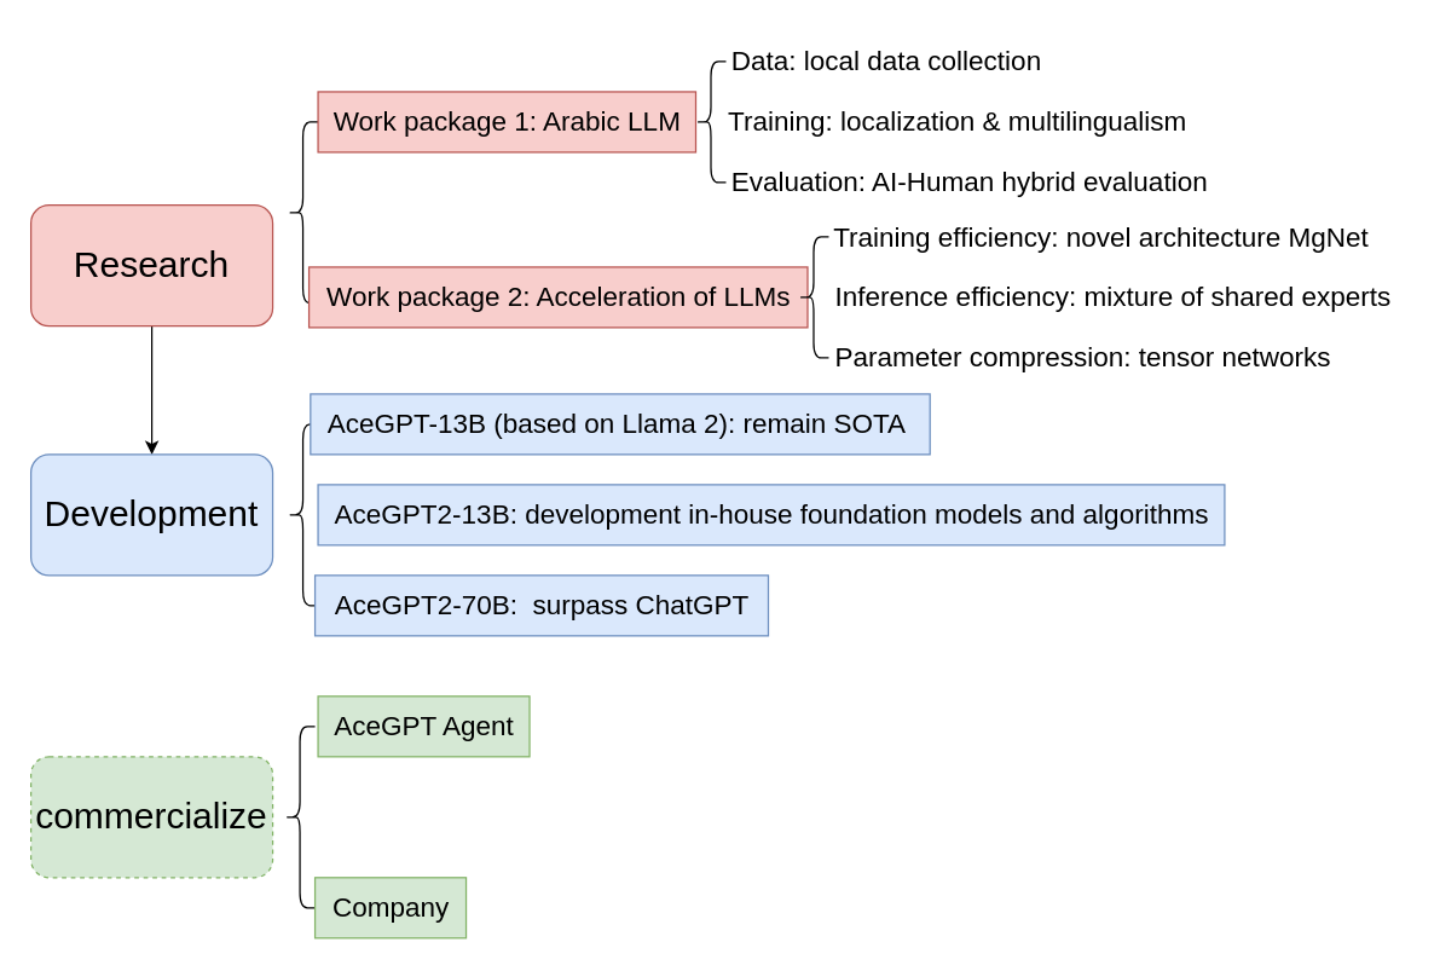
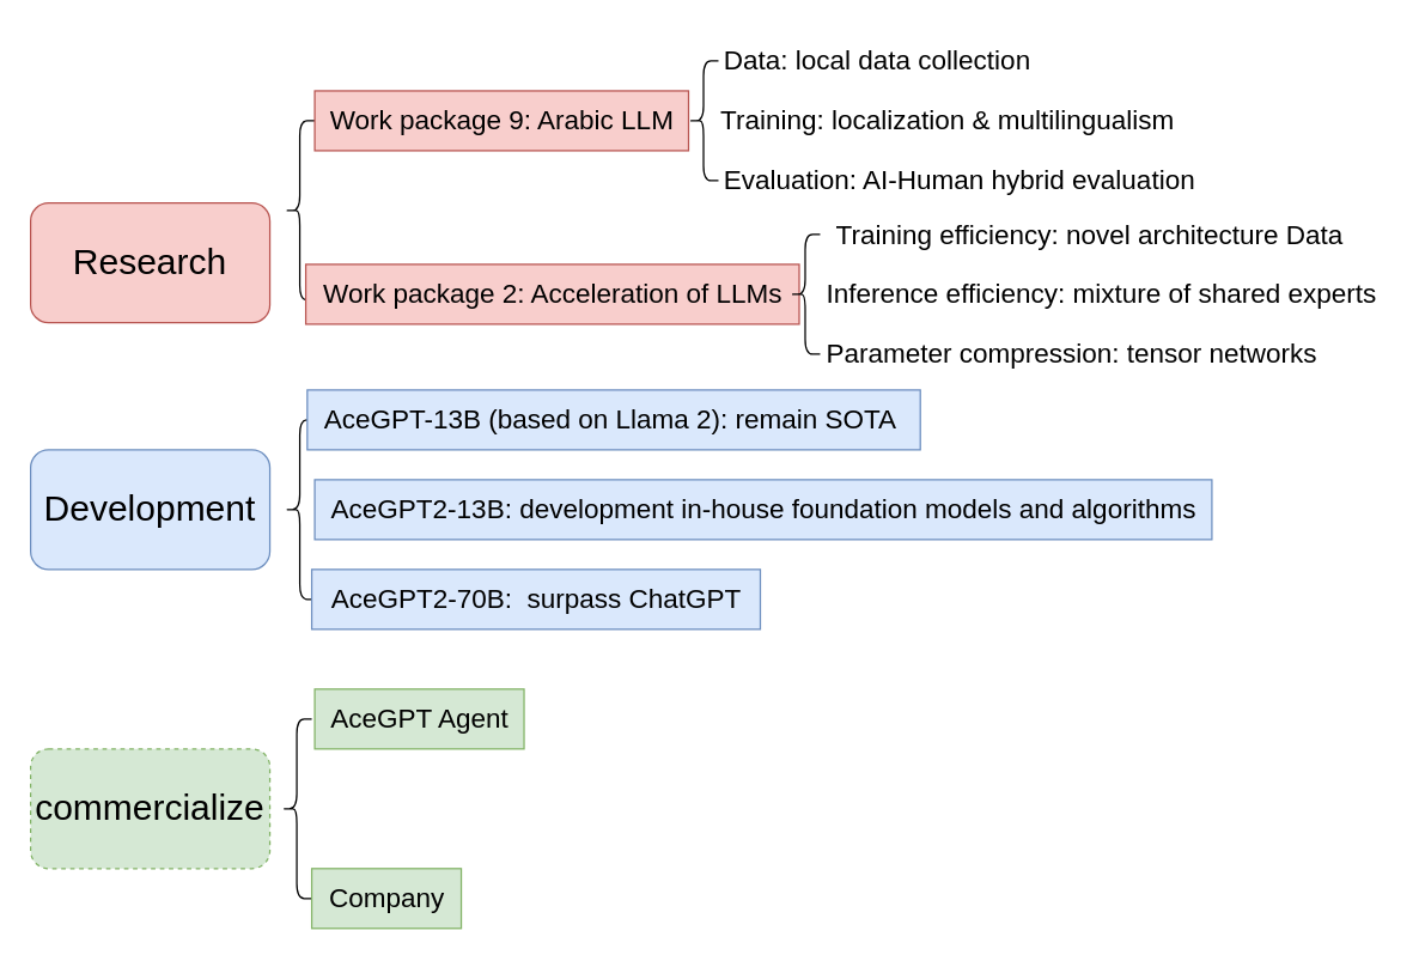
  <mxCell id="0" />
  <mxCell id="1" parent="0" />
- <mxCell id="2" style="edgeStyle=orthogonalEdgeStyle;rounded=0;orthogonalLoop=1;jettySize=auto;html=1;entryX=0.5;entryY=0;entryDx=0;entryDy=0;" edge="1" parent="1" source="3" target="4"><mxGeometry relative="1" as="geometry" /></mxCell>
  <mxCell id="3" value="&lt;font style=&quot;font-size: 24px;&quot;&gt;Research&lt;/font&gt;" style="rounded=1;whiteSpace=wrap;html=1;fillColor=#f8cecc;strokeColor=#b85450;" vertex="1" parent="1"><mxGeometry x="20" y="135" width="160" height="80" as="geometry" /></mxCell>
  <mxCell id="4" value="&lt;font style=&quot;font-size: 24px;&quot;&gt;Development&lt;/font&gt;" style="rounded=1;whiteSpace=wrap;html=1;fillColor=#dae8fc;strokeColor=#6c8ebf;" vertex="1" parent="1"><mxGeometry x="20" y="300" width="160" height="80" as="geometry" /></mxCell>
  <mxCell id="5" value="&lt;font style=&quot;font-size: 24px;&quot;&gt;commercialize&lt;/font&gt;" style="rounded=1;whiteSpace=wrap;html=1;fillColor=#d5e8d4;strokeColor=#82b366;dashed=1;" vertex="1" parent="1"><mxGeometry x="20" y="500" width="160" height="80" as="geometry" /></mxCell>
  <mxCell id="6" value="" style="shape=curlyBracket;whiteSpace=wrap;html=1;rounded=1;labelPosition=left;verticalLabelPosition=middle;align=right;verticalAlign=middle;" vertex="1" parent="1"><mxGeometry x="190" y="80" width="20" height="120" as="geometry" /></mxCell>
  <mxCell id="7" value="" style="shape=curlyBracket;whiteSpace=wrap;html=1;rounded=1;labelPosition=left;verticalLabelPosition=middle;align=right;verticalAlign=middle;" vertex="1" parent="1"><mxGeometry x="190" y="280" width="20" height="120" as="geometry" /></mxCell>
  <mxCell id="8" value="" style="shape=curlyBracket;whiteSpace=wrap;html=1;rounded=1;labelPosition=left;verticalLabelPosition=middle;align=right;verticalAlign=middle;" vertex="1" parent="1"><mxGeometry x="188" y="480" width="20" height="120" as="geometry" /></mxCell>
  <mxCell id="9" value="&lt;font style=&quot;font-size: 18px;&quot;&gt;AceGPT-13B (based on Llama 2): remain SOTA&amp;nbsp;&lt;/font&gt;" style="text;html=1;align=center;verticalAlign=middle;resizable=0;points=[];autosize=1;strokeColor=#6c8ebf;fillColor=#dae8fc;rounded=0;glass=0;" vertex="1" parent="1"><mxGeometry x="205" y="260" width="410" height="40" as="geometry" /></mxCell>
- <mxCell id="10" value="&lt;font style=&quot;font-size: 18px;&quot;&gt;Work package 1: Arabic LLM&lt;/font&gt;" style="text;html=1;align=center;verticalAlign=middle;resizable=0;points=[];autosize=1;strokeColor=#b85450;fillColor=#f8cecc;" vertex="1" parent="1"><mxGeometry x="210" y="60" width="250" height="40" as="geometry" /></mxCell>
+ <mxCell id="10" value="&lt;font style=&quot;font-size: 18px;&quot;&gt;Work package 9: Arabic LLM&lt;/font&gt;" style="text;html=1;align=center;verticalAlign=middle;resizable=0;points=[];autosize=1;strokeColor=#b85450;fillColor=#f8cecc;" vertex="1" parent="1"><mxGeometry x="210" y="60" width="250" height="40" as="geometry" /></mxCell>
  <mxCell id="11" value="&lt;font style=&quot;font-size: 18px;&quot;&gt;Work package 2: Acceleration of LLMs&lt;/font&gt;" style="text;html=1;align=center;verticalAlign=middle;resizable=0;points=[];autosize=1;strokeColor=#b85450;fillColor=#f8cecc;" vertex="1" parent="1"><mxGeometry x="204" y="176" width="330" height="40" as="geometry" /></mxCell>
  <mxCell id="12" value="&lt;font style=&quot;font-size: 18px;&quot;&gt;AceGPT2-13B:&amp;nbsp;development in-house foundation models and algorithms&lt;/font&gt;" style="text;html=1;align=center;verticalAlign=middle;resizable=0;points=[];autosize=1;strokeColor=#6c8ebf;fillColor=#dae8fc;rounded=0;glass=0;" vertex="1" parent="1"><mxGeometry x="210" y="320" width="600" height="40" as="geometry" /></mxCell>
  <mxCell id="13" value="&lt;font style=&quot;font-size: 18px;&quot;&gt;AceGPT2-70B:&amp;nbsp;&amp;nbsp;surpass ChatGPT&lt;/font&gt;" style="text;html=1;align=center;verticalAlign=middle;resizable=0;points=[];autosize=1;strokeColor=#6c8ebf;fillColor=#dae8fc;rounded=0;glass=0;" vertex="1" parent="1"><mxGeometry x="208" y="380" width="300" height="40" as="geometry" /></mxCell>
  <mxCell id="14" value="" style="shape=curlyBracket;whiteSpace=wrap;html=1;rounded=1;labelPosition=left;verticalLabelPosition=middle;align=right;verticalAlign=middle;" vertex="1" parent="1"><mxGeometry x="460" y="40" width="20" height="80" as="geometry" /></mxCell>
  <mxCell id="15" value="&lt;font style=&quot;font-size: 18px;&quot;&gt;Data: local data collection&lt;/font&gt;" style="text;html=1;align=center;verticalAlign=middle;resizable=0;points=[];autosize=1;strokeColor=none;fillColor=none;" vertex="1" parent="1"><mxGeometry x="471" y="20" width="230" height="40" as="geometry" /></mxCell>
  <mxCell id="16" value="&lt;font style=&quot;font-size: 18px;&quot;&gt;Training: localization &amp;amp; multilingualism&lt;/font&gt;" style="text;html=1;align=center;verticalAlign=middle;resizable=0;points=[];autosize=1;strokeColor=none;fillColor=none;" vertex="1" parent="1"><mxGeometry x="468" y="60" width="330" height="40" as="geometry" /></mxCell>
  <mxCell id="17" value="&lt;font style=&quot;font-size: 18px;&quot;&gt;Evaluation: AI-Human hybrid evaluation&lt;/font&gt;" style="text;html=1;align=center;verticalAlign=middle;resizable=0;points=[];autosize=1;strokeColor=none;fillColor=none;" vertex="1" parent="1"><mxGeometry x="471" y="100" width="340" height="40" as="geometry" /></mxCell>
  <mxCell id="18" value="" style="shape=curlyBracket;whiteSpace=wrap;html=1;rounded=1;labelPosition=left;verticalLabelPosition=middle;align=right;verticalAlign=middle;" vertex="1" parent="1"><mxGeometry x="528" y="156" width="20" height="80" as="geometry" /></mxCell>
- <mxCell id="19" value="&lt;span style=&quot;font-size: 18px;&quot;&gt;Training efficiency: novel architecture MgNet&lt;/span&gt;" style="text;html=1;align=center;verticalAlign=middle;resizable=0;points=[];autosize=1;strokeColor=none;fillColor=none;" vertex="1" parent="1"><mxGeometry x="538" y="137" width="380" height="40" as="geometry" /></mxCell>
+ <mxCell id="19" value="&lt;span style=&quot;font-size: 18px;&quot;&gt;Training efficiency: novel architecture Data&lt;/span&gt;" style="text;html=1;align=center;verticalAlign=middle;resizable=0;points=[];autosize=1;strokeColor=none;fillColor=none;" vertex="1" parent="1"><mxGeometry x="538" y="137" width="380" height="40" as="geometry" /></mxCell>
  <mxCell id="20" value="&lt;font style=&quot;font-size: 18px;&quot;&gt;Inference efficiency: mixture of shared experts&lt;/font&gt;" style="text;html=1;align=center;verticalAlign=middle;resizable=0;points=[];autosize=1;strokeColor=none;fillColor=none;" vertex="1" parent="1"><mxGeometry x="541" y="176" width="390" height="40" as="geometry" /></mxCell>
  <mxCell id="21" value="&lt;font style=&quot;font-size: 18px;&quot;&gt;Parameter compression: tensor networks&lt;/font&gt;" style="text;html=1;align=center;verticalAlign=middle;resizable=0;points=[];autosize=1;strokeColor=none;fillColor=none;" vertex="1" parent="1"><mxGeometry x="541" y="216" width="350" height="40" as="geometry" /></mxCell>
  <mxCell id="22" value="&lt;font style=&quot;font-size: 18px;&quot;&gt;AceGPT Agent&lt;/font&gt;" style="text;html=1;align=center;verticalAlign=middle;resizable=0;points=[];autosize=1;strokeColor=#82b366;fillColor=#d5e8d4;" vertex="1" parent="1"><mxGeometry x="210" y="460" width="140" height="40" as="geometry" /></mxCell>
  <mxCell id="23" value="&lt;font style=&quot;font-size: 18px;&quot;&gt;Company&lt;/font&gt;" style="text;html=1;align=center;verticalAlign=middle;resizable=0;points=[];autosize=1;strokeColor=#82b366;fillColor=#d5e8d4;" vertex="1" parent="1"><mxGeometry x="208" y="580" width="100" height="40" as="geometry" /></mxCell>
